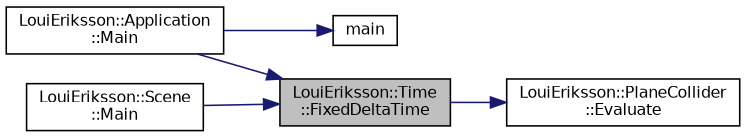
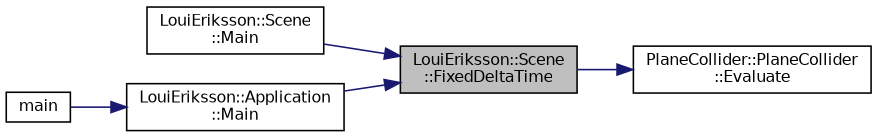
  digraph {
    rankdir=RL
    node [color=black fillcolor=white fontname=Helvetica fontsize=10 shape=record style=filled]
    edge [color=midnightblue dir=back fontname=Helvetica fontsize=10 labelfontname=Helvetica labelfontsize=10 style=solid]
-   n1 [fillcolor=grey75 fontcolor=black height=0.2 label="LouiEriksson::Time\l::FixedDeltaTime" width=0.4]
+   n1 [fillcolor=grey75 fontcolor=black height=0.2 label="LouiEriksson::Scene\l::FixedDeltaTime" width=0.4]
    n2 [height=0.2 label="LouiEriksson::Scene\l::Main" width=0.4]
    n3 [height=0.2 label="LouiEriksson::Application\l::Main" width=0.4]
-   n4 [height=0.2 label="LouiEriksson::PlaneCollider\l::Evaluate" width=0.4]
+   n4 [height=0.2 label="PlaneCollider::PlaneCollider\l::Evaluate" width=0.4]
    n5 [height=0.2 label=main width=0.4]
    n1 -> n2
    n1 -> n3
-   n5 -> n3
+   n3 -> n5
    n4 -> n1
  }
